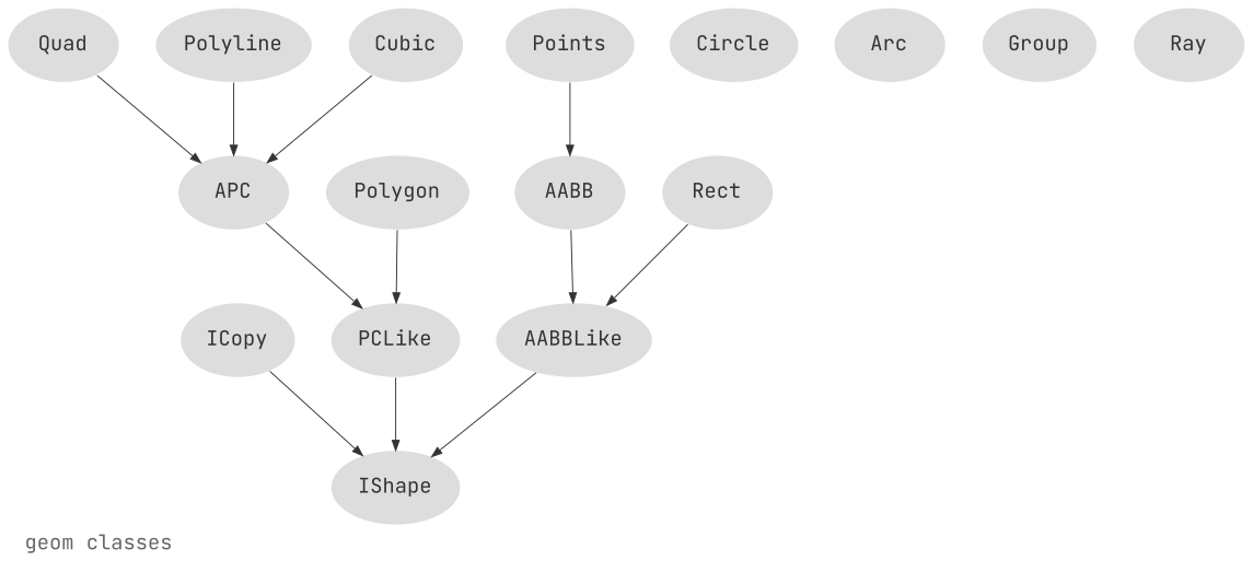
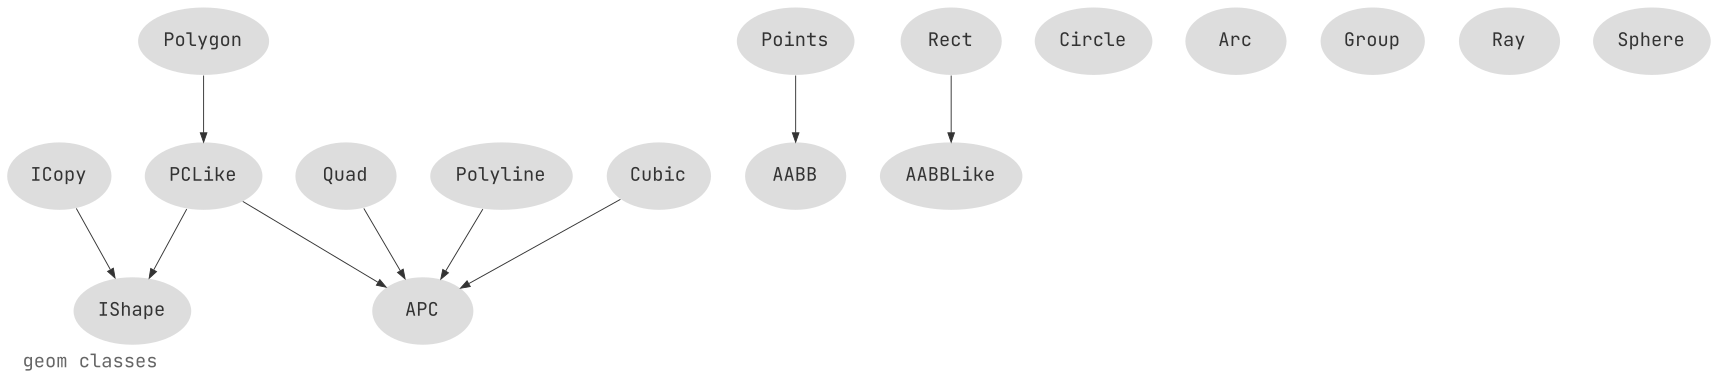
  digraph {
    compound=true
    fillcolor="#fafafa"
    fontcolor="#666666"
    fontname="JetBrains Mono"
    fontsize=10.0
    label="geom classes"
    labeljust=l
    pencolor="#333333"
    penwidth=0.3
    rankdir=TB
    splines=spline
    style=filled
    node [color="#dddddd" fontcolor="#333333" fontname="JetBrains Mono" fontsize=10.0 penwidth=0.0 shape=oval style=filled]
    edge [arrowsize=0.5 color="#333333" fontname="JetBrains Mono" fontsize=9.0 penwidth=0.5]
    ICopy
    IShape
    PCLike
    APC
    Quad
    Polyline
    Polygon
    Points
    AABB
    Cubic
    AABBLike
    Rect
    Circle
    Arc
    Group
    Ray
+   Sphere
    ICopy -> IShape
    PCLike -> IShape
-   APC -> PCLike
+   PCLike -> APC
    Quad -> APC
    Polyline -> APC
    Polygon -> PCLike
    Points -> AABB
-   AABB -> AABBLike
    Cubic -> APC
-   AABBLike -> IShape
    Rect -> AABBLike
  }
